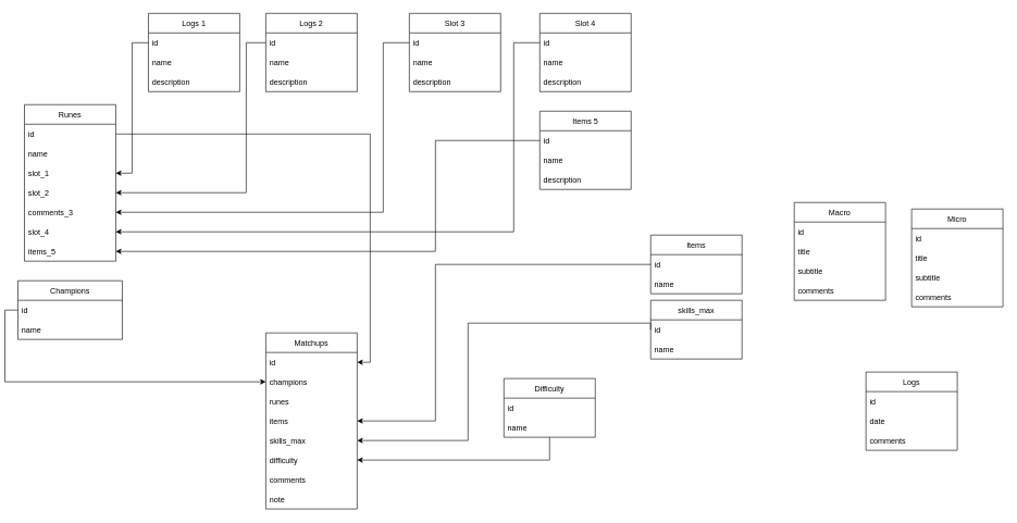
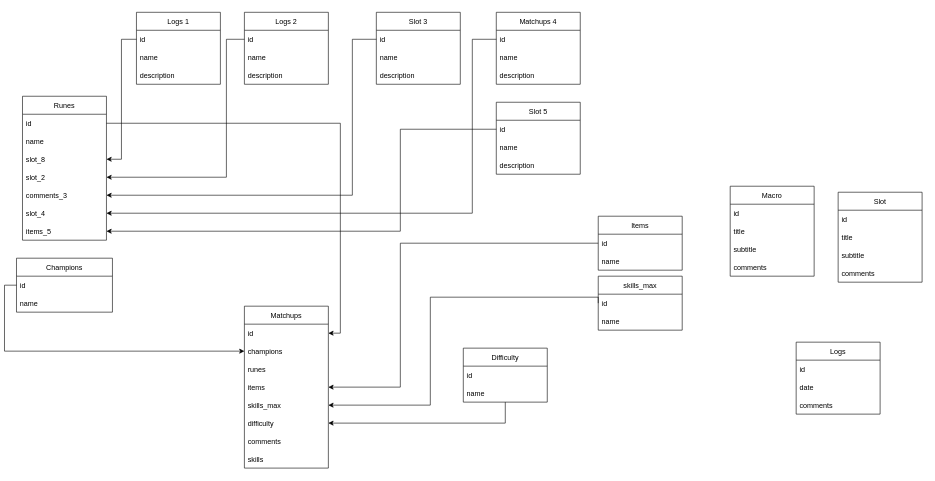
  <mxCell id="0" />
  <mxCell id="1" parent="0" />
  <mxCell id="2" value="Champions" style="swimlane;fontStyle=0;childLayout=stackLayout;horizontal=1;startSize=30;horizontalStack=0;resizeParent=1;resizeParentMax=0;resizeLast=0;collapsible=1;marginBottom=0;" parent="1" vertex="1"><mxGeometry x="20" y="430" width="160" height="90" as="geometry" /></mxCell>
  <mxCell id="3" value="id" style="text;strokeColor=none;fillColor=none;align=left;verticalAlign=middle;spacingLeft=4;spacingRight=4;overflow=hidden;points=[[0,0.5],[1,0.5]];portConstraint=eastwest;rotatable=0;" parent="2" vertex="1"><mxGeometry y="30" width="160" height="30" as="geometry" /></mxCell>
  <mxCell id="4" value="name" style="text;strokeColor=none;fillColor=none;align=left;verticalAlign=middle;spacingLeft=4;spacingRight=4;overflow=hidden;points=[[0,0.5],[1,0.5]];portConstraint=eastwest;rotatable=0;" parent="2" vertex="1"><mxGeometry y="60" width="160" height="30" as="geometry" /></mxCell>
  <mxCell id="5" value="Logs" style="swimlane;fontStyle=0;childLayout=stackLayout;horizontal=1;startSize=30;horizontalStack=0;resizeParent=1;resizeParentMax=0;resizeLast=0;collapsible=1;marginBottom=0;" parent="1" vertex="1"><mxGeometry x="1320" y="570" width="140" height="120" as="geometry" /></mxCell>
  <mxCell id="6" value="id" style="text;strokeColor=none;fillColor=none;align=left;verticalAlign=middle;spacingLeft=4;spacingRight=4;overflow=hidden;points=[[0,0.5],[1,0.5]];portConstraint=eastwest;rotatable=0;" parent="5" vertex="1"><mxGeometry y="30" width="140" height="30" as="geometry" /></mxCell>
  <mxCell id="7" value="date" style="text;strokeColor=none;fillColor=none;align=left;verticalAlign=middle;spacingLeft=4;spacingRight=4;overflow=hidden;points=[[0,0.5],[1,0.5]];portConstraint=eastwest;rotatable=0;" parent="5" vertex="1"><mxGeometry y="60" width="140" height="30" as="geometry" /></mxCell>
  <mxCell id="8" value="comments" style="text;strokeColor=none;fillColor=none;align=left;verticalAlign=middle;spacingLeft=4;spacingRight=4;overflow=hidden;points=[[0,0.5],[1,0.5]];portConstraint=eastwest;rotatable=0;" parent="5" vertex="1"><mxGeometry y="90" width="140" height="30" as="geometry" /></mxCell>
  <mxCell id="9" value="Runes" style="swimlane;fontStyle=0;childLayout=stackLayout;horizontal=1;startSize=30;horizontalStack=0;resizeParent=1;resizeParentMax=0;resizeLast=0;collapsible=1;marginBottom=0;" parent="1" vertex="1"><mxGeometry x="30" y="160" width="140" height="240" as="geometry" /></mxCell>
  <mxCell id="10" value="id" style="text;strokeColor=none;fillColor=none;align=left;verticalAlign=middle;spacingLeft=4;spacingRight=4;overflow=hidden;points=[[0,0.5],[1,0.5]];portConstraint=eastwest;rotatable=0;" parent="9" vertex="1"><mxGeometry y="30" width="140" height="30" as="geometry" /></mxCell>
  <mxCell id="11" value="name" style="text;strokeColor=none;fillColor=none;align=left;verticalAlign=middle;spacingLeft=4;spacingRight=4;overflow=hidden;points=[[0,0.5],[1,0.5]];portConstraint=eastwest;rotatable=0;" parent="9" vertex="1"><mxGeometry y="60" width="140" height="30" as="geometry" /></mxCell>
- <mxCell id="12" value="slot_1" style="text;strokeColor=none;fillColor=none;align=left;verticalAlign=middle;spacingLeft=4;spacingRight=4;overflow=hidden;points=[[0,0.5],[1,0.5]];portConstraint=eastwest;rotatable=0;" vertex="1" parent="9"><mxGeometry y="90" width="140" height="30" as="geometry" /></mxCell>
+ <mxCell id="12" value="slot_8" style="text;strokeColor=none;fillColor=none;align=left;verticalAlign=middle;spacingLeft=4;spacingRight=4;overflow=hidden;points=[[0,0.5],[1,0.5]];portConstraint=eastwest;rotatable=0;" vertex="1" parent="9"><mxGeometry y="90" width="140" height="30" as="geometry" /></mxCell>
  <mxCell id="13" value="slot_2" style="text;strokeColor=none;fillColor=none;align=left;verticalAlign=middle;spacingLeft=4;spacingRight=4;overflow=hidden;points=[[0,0.5],[1,0.5]];portConstraint=eastwest;rotatable=0;" vertex="1" parent="9"><mxGeometry y="120" width="140" height="30" as="geometry" /></mxCell>
  <mxCell id="14" value="comments_3" style="text;strokeColor=none;fillColor=none;align=left;verticalAlign=middle;spacingLeft=4;spacingRight=4;overflow=hidden;points=[[0,0.5],[1,0.5]];portConstraint=eastwest;rotatable=0;" vertex="1" parent="9"><mxGeometry y="150" width="140" height="30" as="geometry" /></mxCell>
  <mxCell id="15" value="slot_4" style="text;strokeColor=none;fillColor=none;align=left;verticalAlign=middle;spacingLeft=4;spacingRight=4;overflow=hidden;points=[[0,0.5],[1,0.5]];portConstraint=eastwest;rotatable=0;" vertex="1" parent="9"><mxGeometry y="180" width="140" height="30" as="geometry" /></mxCell>
  <mxCell id="16" value="items_5" style="text;strokeColor=none;fillColor=none;align=left;verticalAlign=middle;spacingLeft=4;spacingRight=4;overflow=hidden;points=[[0,0.5],[1,0.5]];portConstraint=eastwest;rotatable=0;" vertex="1" parent="9"><mxGeometry y="210" width="140" height="30" as="geometry" /></mxCell>
  <mxCell id="17" value="Items" style="swimlane;fontStyle=0;childLayout=stackLayout;horizontal=1;startSize=30;horizontalStack=0;resizeParent=1;resizeParentMax=0;resizeLast=0;collapsible=1;marginBottom=0;" parent="1" vertex="1"><mxGeometry x="990" y="360" width="140" height="90" as="geometry" /></mxCell>
  <mxCell id="18" value="id" style="text;strokeColor=none;fillColor=none;align=left;verticalAlign=middle;spacingLeft=4;spacingRight=4;overflow=hidden;points=[[0,0.5],[1,0.5]];portConstraint=eastwest;rotatable=0;" parent="17" vertex="1"><mxGeometry y="30" width="140" height="30" as="geometry" /></mxCell>
  <mxCell id="19" value="name" style="text;strokeColor=none;fillColor=none;align=left;verticalAlign=middle;spacingLeft=4;spacingRight=4;overflow=hidden;points=[[0,0.5],[1,0.5]];portConstraint=eastwest;rotatable=0;" parent="17" vertex="1"><mxGeometry y="60" width="140" height="30" as="geometry" /></mxCell>
  <mxCell id="20" style="edgeStyle=orthogonalEdgeStyle;rounded=0;orthogonalLoop=1;jettySize=auto;html=1;entryX=1;entryY=0.5;entryDx=0;entryDy=0;" parent="1" source="21" target="40" edge="1"><mxGeometry relative="1" as="geometry" /></mxCell>
  <mxCell id="21" value="Difficulty" style="swimlane;fontStyle=0;childLayout=stackLayout;horizontal=1;startSize=30;horizontalStack=0;resizeParent=1;resizeParentMax=0;resizeLast=0;collapsible=1;marginBottom=0;" parent="1" vertex="1"><mxGeometry x="765" y="580" width="140" height="90" as="geometry" /></mxCell>
  <mxCell id="22" value="id" style="text;strokeColor=none;fillColor=none;align=left;verticalAlign=middle;spacingLeft=4;spacingRight=4;overflow=hidden;points=[[0,0.5],[1,0.5]];portConstraint=eastwest;rotatable=0;" parent="21" vertex="1"><mxGeometry y="30" width="140" height="30" as="geometry" /></mxCell>
  <mxCell id="23" value="name" style="text;strokeColor=none;fillColor=none;align=left;verticalAlign=middle;spacingLeft=4;spacingRight=4;overflow=hidden;points=[[0,0.5],[1,0.5]];portConstraint=eastwest;rotatable=0;" parent="21" vertex="1"><mxGeometry y="60" width="140" height="30" as="geometry" /></mxCell>
- <mxCell id="24" value="Micro" style="swimlane;fontStyle=0;childLayout=stackLayout;horizontal=1;startSize=30;horizontalStack=0;resizeParent=1;resizeParentMax=0;resizeLast=0;collapsible=1;marginBottom=0;" parent="1" vertex="1"><mxGeometry x="1390" y="320" width="140" height="150" as="geometry" /></mxCell>
+ <mxCell id="24" value="Slot" style="swimlane;fontStyle=0;childLayout=stackLayout;horizontal=1;startSize=30;horizontalStack=0;resizeParent=1;resizeParentMax=0;resizeLast=0;collapsible=1;marginBottom=0;" parent="1" vertex="1"><mxGeometry x="1390" y="320" width="140" height="150" as="geometry" /></mxCell>
  <mxCell id="25" value="id" style="text;strokeColor=none;fillColor=none;align=left;verticalAlign=middle;spacingLeft=4;spacingRight=4;overflow=hidden;points=[[0,0.5],[1,0.5]];portConstraint=eastwest;rotatable=0;" parent="24" vertex="1"><mxGeometry y="30" width="140" height="30" as="geometry" /></mxCell>
  <mxCell id="26" value="title" style="text;strokeColor=none;fillColor=none;align=left;verticalAlign=middle;spacingLeft=4;spacingRight=4;overflow=hidden;points=[[0,0.5],[1,0.5]];portConstraint=eastwest;rotatable=0;" parent="24" vertex="1"><mxGeometry y="60" width="140" height="30" as="geometry" /></mxCell>
  <mxCell id="27" value="subtitle" style="text;strokeColor=none;fillColor=none;align=left;verticalAlign=middle;spacingLeft=4;spacingRight=4;overflow=hidden;points=[[0,0.5],[1,0.5]];portConstraint=eastwest;rotatable=0;" parent="24" vertex="1"><mxGeometry y="90" width="140" height="30" as="geometry" /></mxCell>
  <mxCell id="28" value="comments" style="text;strokeColor=none;fillColor=none;align=left;verticalAlign=middle;spacingLeft=4;spacingRight=4;overflow=hidden;points=[[0,0.5],[1,0.5]];portConstraint=eastwest;rotatable=0;" parent="24" vertex="1"><mxGeometry y="120" width="140" height="30" as="geometry" /></mxCell>
  <mxCell id="29" value="Macro" style="swimlane;fontStyle=0;childLayout=stackLayout;horizontal=1;startSize=30;horizontalStack=0;resizeParent=1;resizeParentMax=0;resizeLast=0;collapsible=1;marginBottom=0;" parent="1" vertex="1"><mxGeometry x="1210" y="310" width="140" height="150" as="geometry" /></mxCell>
  <mxCell id="30" value="id" style="text;strokeColor=none;fillColor=none;align=left;verticalAlign=middle;spacingLeft=4;spacingRight=4;overflow=hidden;points=[[0,0.5],[1,0.5]];portConstraint=eastwest;rotatable=0;" parent="29" vertex="1"><mxGeometry y="30" width="140" height="30" as="geometry" /></mxCell>
  <mxCell id="31" value="title" style="text;strokeColor=none;fillColor=none;align=left;verticalAlign=middle;spacingLeft=4;spacingRight=4;overflow=hidden;points=[[0,0.5],[1,0.5]];portConstraint=eastwest;rotatable=0;" parent="29" vertex="1"><mxGeometry y="60" width="140" height="30" as="geometry" /></mxCell>
  <mxCell id="32" value="subtitle" style="text;strokeColor=none;fillColor=none;align=left;verticalAlign=middle;spacingLeft=4;spacingRight=4;overflow=hidden;points=[[0,0.5],[1,0.5]];portConstraint=eastwest;rotatable=0;" parent="29" vertex="1"><mxGeometry y="90" width="140" height="30" as="geometry" /></mxCell>
  <mxCell id="33" value="comments" style="text;strokeColor=none;fillColor=none;align=left;verticalAlign=middle;spacingLeft=4;spacingRight=4;overflow=hidden;points=[[0,0.5],[1,0.5]];portConstraint=eastwest;rotatable=0;" parent="29" vertex="1"><mxGeometry y="120" width="140" height="30" as="geometry" /></mxCell>
  <mxCell id="34" value="Matchups" style="swimlane;fontStyle=0;childLayout=stackLayout;horizontal=1;startSize=30;horizontalStack=0;resizeParent=1;resizeParentMax=0;resizeLast=0;collapsible=1;marginBottom=0;" parent="1" vertex="1"><mxGeometry x="400" y="510" width="140" height="270" as="geometry" /></mxCell>
  <mxCell id="35" value="id" style="text;strokeColor=none;fillColor=none;align=left;verticalAlign=middle;spacingLeft=4;spacingRight=4;overflow=hidden;points=[[0,0.5],[1,0.5]];portConstraint=eastwest;rotatable=0;" parent="34" vertex="1"><mxGeometry y="30" width="140" height="30" as="geometry" /></mxCell>
  <mxCell id="36" value="champions" style="text;strokeColor=none;fillColor=none;align=left;verticalAlign=middle;spacingLeft=4;spacingRight=4;overflow=hidden;points=[[0,0.5],[1,0.5]];portConstraint=eastwest;rotatable=0;" parent="34" vertex="1"><mxGeometry y="60" width="140" height="30" as="geometry" /></mxCell>
  <mxCell id="37" value="runes" style="text;strokeColor=none;fillColor=none;align=left;verticalAlign=middle;spacingLeft=4;spacingRight=4;overflow=hidden;points=[[0,0.5],[1,0.5]];portConstraint=eastwest;rotatable=0;" parent="34" vertex="1"><mxGeometry y="90" width="140" height="30" as="geometry" /></mxCell>
  <mxCell id="38" value="items" style="text;strokeColor=none;fillColor=none;align=left;verticalAlign=middle;spacingLeft=4;spacingRight=4;overflow=hidden;points=[[0,0.5],[1,0.5]];portConstraint=eastwest;rotatable=0;" parent="34" vertex="1"><mxGeometry y="120" width="140" height="30" as="geometry" /></mxCell>
  <mxCell id="39" value="skills_max" style="text;strokeColor=none;fillColor=none;align=left;verticalAlign=middle;spacingLeft=4;spacingRight=4;overflow=hidden;points=[[0,0.5],[1,0.5]];portConstraint=eastwest;rotatable=0;" parent="34" vertex="1"><mxGeometry y="150" width="140" height="30" as="geometry" /></mxCell>
  <mxCell id="40" value="difficulty" style="text;strokeColor=none;fillColor=none;align=left;verticalAlign=middle;spacingLeft=4;spacingRight=4;overflow=hidden;points=[[0,0.5],[1,0.5]];portConstraint=eastwest;rotatable=0;" parent="34" vertex="1"><mxGeometry y="180" width="140" height="30" as="geometry" /></mxCell>
  <mxCell id="41" value="comments" style="text;strokeColor=none;fillColor=none;align=left;verticalAlign=middle;spacingLeft=4;spacingRight=4;overflow=hidden;points=[[0,0.5],[1,0.5]];portConstraint=eastwest;rotatable=0;" parent="34" vertex="1"><mxGeometry y="210" width="140" height="30" as="geometry" /></mxCell>
- <mxCell id="42" value="note" style="text;strokeColor=none;fillColor=none;align=left;verticalAlign=middle;spacingLeft=4;spacingRight=4;overflow=hidden;points=[[0,0.5],[1,0.5]];portConstraint=eastwest;rotatable=0;" parent="34" vertex="1"><mxGeometry y="240" width="140" height="30" as="geometry" /></mxCell>
+ <mxCell id="42" value="skills" style="text;strokeColor=none;fillColor=none;align=left;verticalAlign=middle;spacingLeft=4;spacingRight=4;overflow=hidden;points=[[0,0.5],[1,0.5]];portConstraint=eastwest;rotatable=0;" parent="34" vertex="1"><mxGeometry y="240" width="140" height="30" as="geometry" /></mxCell>
  <mxCell id="43" style="edgeStyle=orthogonalEdgeStyle;rounded=0;orthogonalLoop=1;jettySize=auto;html=1;exitX=0;exitY=0.5;exitDx=0;exitDy=0;entryX=1;entryY=0.5;entryDx=0;entryDy=0;" parent="1" source="18" target="38" edge="1"><mxGeometry relative="1" as="geometry"><Array as="points"><mxPoint x="660" y="405" /><mxPoint x="660" y="645" /></Array></mxGeometry></mxCell>
  <mxCell id="44" value="skills_max" style="swimlane;fontStyle=0;childLayout=stackLayout;horizontal=1;startSize=30;horizontalStack=0;resizeParent=1;resizeParentMax=0;resizeLast=0;collapsible=1;marginBottom=0;" parent="1" vertex="1"><mxGeometry x="990" y="460" width="140" height="90" as="geometry" /></mxCell>
  <mxCell id="45" value="id" style="text;strokeColor=none;fillColor=none;align=left;verticalAlign=middle;spacingLeft=4;spacingRight=4;overflow=hidden;points=[[0,0.5],[1,0.5]];portConstraint=eastwest;rotatable=0;" parent="44" vertex="1"><mxGeometry y="30" width="140" height="30" as="geometry" /></mxCell>
  <mxCell id="46" value="name" style="text;strokeColor=none;fillColor=none;align=left;verticalAlign=middle;spacingLeft=4;spacingRight=4;overflow=hidden;points=[[0,0.5],[1,0.5]];portConstraint=eastwest;rotatable=0;" parent="44" vertex="1"><mxGeometry y="60" width="140" height="30" as="geometry" /></mxCell>
  <mxCell id="47" style="edgeStyle=orthogonalEdgeStyle;rounded=0;orthogonalLoop=1;jettySize=auto;html=1;exitX=0;exitY=0.5;exitDx=0;exitDy=0;entryX=1;entryY=0.5;entryDx=0;entryDy=0;" parent="1" source="45" target="39" edge="1"><mxGeometry relative="1" as="geometry"><Array as="points"><mxPoint x="710" y="495" /><mxPoint x="710" y="675" /></Array></mxGeometry></mxCell>
  <mxCell id="48" style="edgeStyle=orthogonalEdgeStyle;rounded=0;orthogonalLoop=1;jettySize=auto;html=1;exitX=0;exitY=0.5;exitDx=0;exitDy=0;" parent="1" source="3" target="36" edge="1"><mxGeometry relative="1" as="geometry" /></mxCell>
  <mxCell id="49" value="Logs 1" style="swimlane;fontStyle=0;childLayout=stackLayout;horizontal=1;startSize=30;horizontalStack=0;resizeParent=1;resizeParentMax=0;resizeLast=0;collapsible=1;marginBottom=0;" vertex="1" parent="1"><mxGeometry x="220" y="20" width="140" height="120" as="geometry" /></mxCell>
  <mxCell id="50" value="id" style="text;strokeColor=none;fillColor=none;align=left;verticalAlign=middle;spacingLeft=4;spacingRight=4;overflow=hidden;points=[[0,0.5],[1,0.5]];portConstraint=eastwest;rotatable=0;" vertex="1" parent="49"><mxGeometry y="30" width="140" height="30" as="geometry" /></mxCell>
  <mxCell id="51" value="name" style="text;strokeColor=none;fillColor=none;align=left;verticalAlign=middle;spacingLeft=4;spacingRight=4;overflow=hidden;points=[[0,0.5],[1,0.5]];portConstraint=eastwest;rotatable=0;" vertex="1" parent="49"><mxGeometry y="60" width="140" height="30" as="geometry" /></mxCell>
  <mxCell id="52" value="description" style="text;strokeColor=none;fillColor=none;align=left;verticalAlign=middle;spacingLeft=4;spacingRight=4;overflow=hidden;points=[[0,0.5],[1,0.5]];portConstraint=eastwest;rotatable=0;" vertex="1" parent="49"><mxGeometry y="90" width="140" height="30" as="geometry" /></mxCell>
  <mxCell id="53" value="Logs 2" style="swimlane;fontStyle=0;childLayout=stackLayout;horizontal=1;startSize=30;horizontalStack=0;resizeParent=1;resizeParentMax=0;resizeLast=0;collapsible=1;marginBottom=0;" vertex="1" parent="1"><mxGeometry x="400" y="20" width="140" height="120" as="geometry" /></mxCell>
  <mxCell id="54" value="id" style="text;strokeColor=none;fillColor=none;align=left;verticalAlign=middle;spacingLeft=4;spacingRight=4;overflow=hidden;points=[[0,0.5],[1,0.5]];portConstraint=eastwest;rotatable=0;" vertex="1" parent="53"><mxGeometry y="30" width="140" height="30" as="geometry" /></mxCell>
  <mxCell id="55" value="name" style="text;strokeColor=none;fillColor=none;align=left;verticalAlign=middle;spacingLeft=4;spacingRight=4;overflow=hidden;points=[[0,0.5],[1,0.5]];portConstraint=eastwest;rotatable=0;" vertex="1" parent="53"><mxGeometry y="60" width="140" height="30" as="geometry" /></mxCell>
  <mxCell id="56" value="description" style="text;strokeColor=none;fillColor=none;align=left;verticalAlign=middle;spacingLeft=4;spacingRight=4;overflow=hidden;points=[[0,0.5],[1,0.5]];portConstraint=eastwest;rotatable=0;" vertex="1" parent="53"><mxGeometry y="90" width="140" height="30" as="geometry" /></mxCell>
  <mxCell id="57" value="Slot 3" style="swimlane;fontStyle=0;childLayout=stackLayout;horizontal=1;startSize=30;horizontalStack=0;resizeParent=1;resizeParentMax=0;resizeLast=0;collapsible=1;marginBottom=0;" vertex="1" parent="1"><mxGeometry x="620" y="20" width="140" height="120" as="geometry" /></mxCell>
  <mxCell id="58" value="id" style="text;strokeColor=none;fillColor=none;align=left;verticalAlign=middle;spacingLeft=4;spacingRight=4;overflow=hidden;points=[[0,0.5],[1,0.5]];portConstraint=eastwest;rotatable=0;" vertex="1" parent="57"><mxGeometry y="30" width="140" height="30" as="geometry" /></mxCell>
  <mxCell id="59" value="name" style="text;strokeColor=none;fillColor=none;align=left;verticalAlign=middle;spacingLeft=4;spacingRight=4;overflow=hidden;points=[[0,0.5],[1,0.5]];portConstraint=eastwest;rotatable=0;" vertex="1" parent="57"><mxGeometry y="60" width="140" height="30" as="geometry" /></mxCell>
  <mxCell id="60" value="description" style="text;strokeColor=none;fillColor=none;align=left;verticalAlign=middle;spacingLeft=4;spacingRight=4;overflow=hidden;points=[[0,0.5],[1,0.5]];portConstraint=eastwest;rotatable=0;" vertex="1" parent="57"><mxGeometry y="90" width="140" height="30" as="geometry" /></mxCell>
- <mxCell id="61" value="Slot 4" style="swimlane;fontStyle=0;childLayout=stackLayout;horizontal=1;startSize=30;horizontalStack=0;resizeParent=1;resizeParentMax=0;resizeLast=0;collapsible=1;marginBottom=0;" vertex="1" parent="1"><mxGeometry x="820" y="20" width="140" height="120" as="geometry" /></mxCell>
+ <mxCell id="61" value="Matchups 4" style="swimlane;fontStyle=0;childLayout=stackLayout;horizontal=1;startSize=30;horizontalStack=0;resizeParent=1;resizeParentMax=0;resizeLast=0;collapsible=1;marginBottom=0;" vertex="1" parent="1"><mxGeometry x="820" y="20" width="140" height="120" as="geometry" /></mxCell>
  <mxCell id="62" value="id" style="text;strokeColor=none;fillColor=none;align=left;verticalAlign=middle;spacingLeft=4;spacingRight=4;overflow=hidden;points=[[0,0.5],[1,0.5]];portConstraint=eastwest;rotatable=0;" vertex="1" parent="61"><mxGeometry y="30" width="140" height="30" as="geometry" /></mxCell>
  <mxCell id="63" value="name" style="text;strokeColor=none;fillColor=none;align=left;verticalAlign=middle;spacingLeft=4;spacingRight=4;overflow=hidden;points=[[0,0.5],[1,0.5]];portConstraint=eastwest;rotatable=0;" vertex="1" parent="61"><mxGeometry y="60" width="140" height="30" as="geometry" /></mxCell>
  <mxCell id="64" value="description" style="text;strokeColor=none;fillColor=none;align=left;verticalAlign=middle;spacingLeft=4;spacingRight=4;overflow=hidden;points=[[0,0.5],[1,0.5]];portConstraint=eastwest;rotatable=0;" vertex="1" parent="61"><mxGeometry y="90" width="140" height="30" as="geometry" /></mxCell>
  <mxCell id="65" style="edgeStyle=orthogonalEdgeStyle;rounded=0;orthogonalLoop=1;jettySize=auto;html=1;exitX=1;exitY=0.5;exitDx=0;exitDy=0;entryX=1;entryY=0.5;entryDx=0;entryDy=0;" edge="1" parent="1" source="10" target="35"><mxGeometry relative="1" as="geometry" /></mxCell>
  <mxCell id="66" style="edgeStyle=orthogonalEdgeStyle;rounded=0;orthogonalLoop=1;jettySize=auto;html=1;exitX=0;exitY=0.5;exitDx=0;exitDy=0;entryX=1;entryY=0.5;entryDx=0;entryDy=0;" edge="1" parent="1" source="50" target="12"><mxGeometry relative="1" as="geometry" /></mxCell>
  <mxCell id="67" style="edgeStyle=orthogonalEdgeStyle;rounded=0;orthogonalLoop=1;jettySize=auto;html=1;exitX=0;exitY=0.5;exitDx=0;exitDy=0;entryX=1;entryY=0.5;entryDx=0;entryDy=0;" edge="1" parent="1" source="54" target="13"><mxGeometry relative="1" as="geometry"><Array as="points"><mxPoint x="370" y="65" /><mxPoint x="370" y="295" /></Array></mxGeometry></mxCell>
  <mxCell id="68" style="edgeStyle=orthogonalEdgeStyle;rounded=0;orthogonalLoop=1;jettySize=auto;html=1;exitX=0;exitY=0.5;exitDx=0;exitDy=0;entryX=1;entryY=0.5;entryDx=0;entryDy=0;" edge="1" parent="1" source="58" target="14"><mxGeometry relative="1" as="geometry"><Array as="points"><mxPoint x="580" y="65" /><mxPoint x="580" y="325" /></Array></mxGeometry></mxCell>
  <mxCell id="69" style="edgeStyle=orthogonalEdgeStyle;rounded=0;orthogonalLoop=1;jettySize=auto;html=1;exitX=0;exitY=0.5;exitDx=0;exitDy=0;entryX=1;entryY=0.5;entryDx=0;entryDy=0;" edge="1" parent="1" source="62" target="15"><mxGeometry relative="1" as="geometry"><Array as="points"><mxPoint x="780" y="65" /><mxPoint x="780" y="355" /></Array></mxGeometry></mxCell>
- <mxCell id="70" value="Items 5" style="swimlane;fontStyle=0;childLayout=stackLayout;horizontal=1;startSize=30;horizontalStack=0;resizeParent=1;resizeParentMax=0;resizeLast=0;collapsible=1;marginBottom=0;" vertex="1" parent="1"><mxGeometry x="820" y="170" width="140" height="120" as="geometry" /></mxCell>
+ <mxCell id="70" value="Slot 5" style="swimlane;fontStyle=0;childLayout=stackLayout;horizontal=1;startSize=30;horizontalStack=0;resizeParent=1;resizeParentMax=0;resizeLast=0;collapsible=1;marginBottom=0;" vertex="1" parent="1"><mxGeometry x="820" y="170" width="140" height="120" as="geometry" /></mxCell>
  <mxCell id="71" value="id" style="text;strokeColor=none;fillColor=none;align=left;verticalAlign=middle;spacingLeft=4;spacingRight=4;overflow=hidden;points=[[0,0.5],[1,0.5]];portConstraint=eastwest;rotatable=0;" vertex="1" parent="70"><mxGeometry y="30" width="140" height="30" as="geometry" /></mxCell>
  <mxCell id="72" value="name" style="text;strokeColor=none;fillColor=none;align=left;verticalAlign=middle;spacingLeft=4;spacingRight=4;overflow=hidden;points=[[0,0.5],[1,0.5]];portConstraint=eastwest;rotatable=0;" vertex="1" parent="70"><mxGeometry y="60" width="140" height="30" as="geometry" /></mxCell>
  <mxCell id="73" value="description" style="text;strokeColor=none;fillColor=none;align=left;verticalAlign=middle;spacingLeft=4;spacingRight=4;overflow=hidden;points=[[0,0.5],[1,0.5]];portConstraint=eastwest;rotatable=0;" vertex="1" parent="70"><mxGeometry y="90" width="140" height="30" as="geometry" /></mxCell>
  <mxCell id="74" style="edgeStyle=orthogonalEdgeStyle;rounded=0;orthogonalLoop=1;jettySize=auto;html=1;exitX=0;exitY=0.5;exitDx=0;exitDy=0;entryX=1;entryY=0.5;entryDx=0;entryDy=0;" edge="1" parent="1" source="71" target="16"><mxGeometry relative="1" as="geometry"><Array as="points"><mxPoint x="660" y="215" /><mxPoint x="660" y="385" /></Array></mxGeometry></mxCell>
